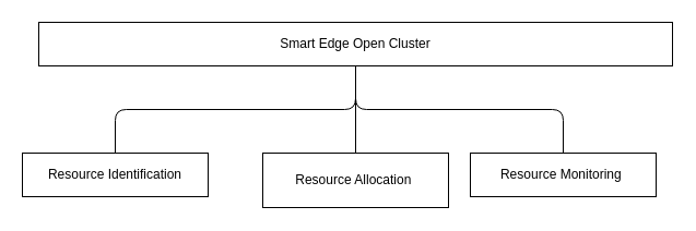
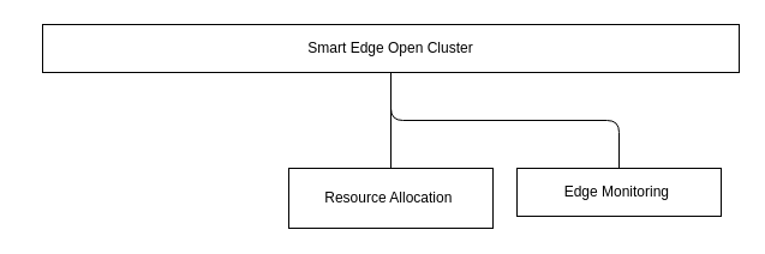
  <mxCell id="0" />
  <mxCell id="1" parent="0" />
  <mxCell id="2" value="Smart Edge Open Cluster" style="rounded=0;whiteSpace=wrap;html=1;" vertex="1" parent="1"><mxGeometry x="35" y="20" width="580" height="40" as="geometry" /></mxCell>
- <mxCell id="3" value="" style="edgeStyle=orthogonalEdgeStyle;rounded=1;orthogonalLoop=1;jettySize=auto;html=1;endArrow=none;endFill=0;" edge="1" parent="1" source="4" target="2"><mxGeometry relative="1" as="geometry" /></mxCell>
- <mxCell id="4" value="Resource Identification" style="rounded=0;whiteSpace=wrap;html=1;" vertex="1" parent="1"><mxGeometry x="20" y="140" width="170" height="40" as="geometry" /></mxCell>
  <mxCell id="5" value="" style="edgeStyle=orthogonalEdgeStyle;rounded=1;orthogonalLoop=1;jettySize=auto;html=1;endArrow=none;endFill=0;" edge="1" parent="1" source="6" target="2"><mxGeometry relative="1" as="geometry" /></mxCell>
  <mxCell id="6" value="Resource A&lt;span style=&quot;font-size: 9pt ; font-family: &amp;#34;helvetica&amp;#34; , sans-serif&quot;&gt;llocation&amp;nbsp;&lt;/span&gt;" style="rounded=0;whiteSpace=wrap;html=1;" vertex="1" parent="1"><mxGeometry x="240" y="140" width="170" height="50" as="geometry" /></mxCell>
  <mxCell id="7" value="" style="edgeStyle=orthogonalEdgeStyle;rounded=1;orthogonalLoop=1;jettySize=auto;html=1;endArrow=none;endFill=0;" edge="1" parent="1" source="8" target="2"><mxGeometry relative="1" as="geometry" /></mxCell>
- <mxCell id="8" value="Resource&amp;nbsp;&lt;span style=&quot;font-size: 9pt ; font-family: &amp;#34;helvetica&amp;#34; , sans-serif&quot;&gt;Monitoring&amp;nbsp;&lt;/span&gt;" style="rounded=0;whiteSpace=wrap;html=1;" vertex="1" parent="1"><mxGeometry x="430" y="140" width="170" height="40" as="geometry" /></mxCell>
+ <mxCell id="8" value="Edge&amp;nbsp;&lt;span style=&quot;font-size: 9pt ; font-family: &amp;#34;helvetica&amp;#34; , sans-serif&quot;&gt;Monitoring&amp;nbsp;&lt;/span&gt;" style="rounded=0;whiteSpace=wrap;html=1;" vertex="1" parent="1"><mxGeometry x="430" y="140" width="170" height="40" as="geometry" /></mxCell>
